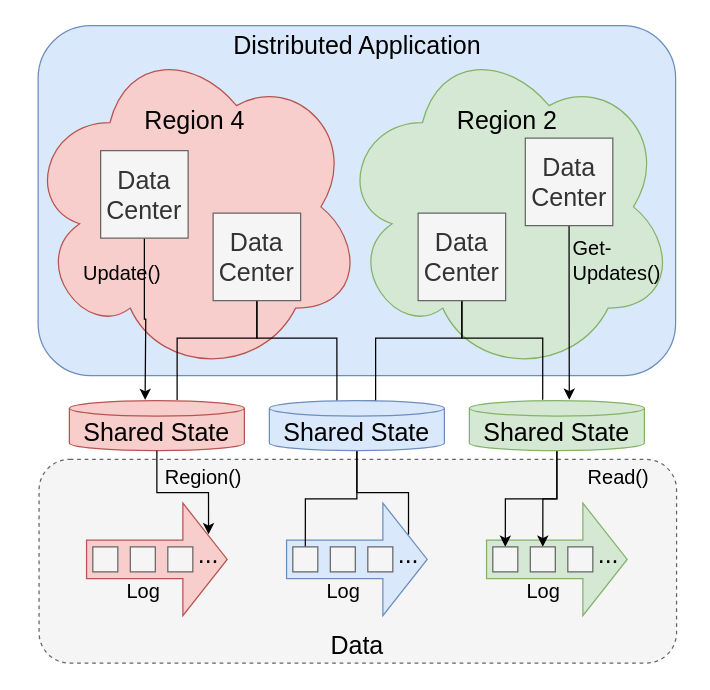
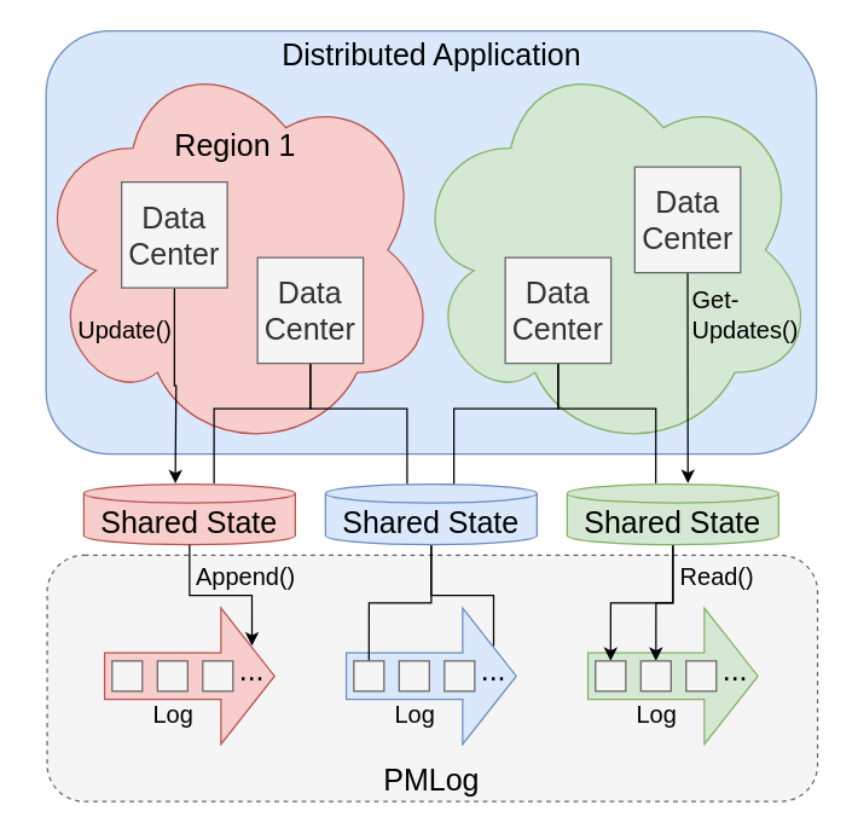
  <mxCell id="0" />
  <mxCell id="1" parent="0" />
  <mxCell id="2" value="" style="rounded=1;whiteSpace=wrap;html=1;fontSize=16;fillColor=#f5f5f5;align=left;dashed=1;strokeColor=#666666;fontColor=#333333;" vertex="1" parent="1"><mxGeometry x="30.75" y="367" width="510" height="163" as="geometry" /></mxCell>
  <mxCell id="3" value="" style="shape=singleArrow;whiteSpace=wrap;html=1;arrowWidth=0.342;arrowSize=0.315;fontSize=20;fillColor=#d5e8d4;strokeColor=#82b366;" vertex="1" parent="1"><mxGeometry x="388.75" y="402" width="112.5" height="90" as="geometry" /></mxCell>
  <mxCell id="4" value="" style="shape=singleArrow;whiteSpace=wrap;html=1;arrowWidth=0.342;arrowSize=0.315;fontSize=20;fillColor=#f8cecc;strokeColor=#b85450;" vertex="1" parent="1"><mxGeometry x="68.75" y="402" width="112.5" height="90" as="geometry" /></mxCell>
  <mxCell id="5" value="" style="shape=singleArrow;whiteSpace=wrap;html=1;arrowWidth=0.342;arrowSize=0.315;fontSize=20;fillColor=#dae8fc;strokeColor=#6c8ebf;" vertex="1" parent="1"><mxGeometry x="228.75" y="402" width="112.5" height="90" as="geometry" /></mxCell>
  <mxCell id="6" value="" style="rounded=1;whiteSpace=wrap;html=1;fontSize=20;fillColor=#dae8fc;strokeColor=#6c8ebf;" vertex="1" parent="1"><mxGeometry x="30" y="20" width="510" height="280" as="geometry" /></mxCell>
  <mxCell id="7" value="" style="ellipse;shape=cloud;whiteSpace=wrap;html=1;fillColor=#f8cecc;strokeColor=#b85450;" vertex="1" parent="1"><mxGeometry x="20" y="30" width="270" height="270" as="geometry" /></mxCell>
  <mxCell id="8" style="edgeStyle=orthogonalEdgeStyle;rounded=0;orthogonalLoop=1;jettySize=auto;html=1;exitX=0.5;exitY=1;exitDx=0;exitDy=0;entryX=0.397;entryY=-0.01;entryDx=0;entryDy=0;entryPerimeter=0;fontSize=20;" edge="1" parent="1" source="9"><mxGeometry relative="1" as="geometry"><mxPoint x="115.58" y="319.5" as="targetPoint" /></mxGeometry></mxCell>
  <mxCell id="9" value="&lt;font style=&quot;font-size: 20px&quot;&gt;Data&lt;br&gt;Center&lt;/font&gt;" style="whiteSpace=wrap;html=1;aspect=fixed;fillColor=#f5f5f5;strokeColor=#666666;fontColor=#333333;" vertex="1" parent="1"><mxGeometry x="80" y="120" width="70" height="70" as="geometry" /></mxCell>
  <mxCell id="10" style="edgeStyle=orthogonalEdgeStyle;rounded=0;orthogonalLoop=1;jettySize=auto;html=1;exitX=0.5;exitY=1;exitDx=0;exitDy=0;fontSize=20;entryX=0.58;entryY=-0.01;entryDx=0;entryDy=0;entryPerimeter=0;endArrow=none;endFill=0;" edge="1" parent="1" source="12"><mxGeometry relative="1" as="geometry"><mxPoint x="141.2" y="319.5" as="targetPoint" /><Array as="points"><mxPoint x="205" y="270" /><mxPoint x="141" y="270" /></Array></mxGeometry></mxCell>
  <mxCell id="11" style="edgeStyle=orthogonalEdgeStyle;rounded=0;orthogonalLoop=1;jettySize=auto;html=1;exitX=0.5;exitY=1;exitDx=0;exitDy=0;fontSize=16;endArrow=none;endFill=0;entryX=0.386;entryY=0;entryDx=0;entryDy=0;entryPerimeter=0;" edge="1" parent="1" source="12" target="22"><mxGeometry relative="1" as="geometry"><mxPoint x="269" y="310" as="targetPoint" /><Array as="points"><mxPoint x="205" y="270" /><mxPoint x="269" y="270" /></Array></mxGeometry></mxCell>
  <mxCell id="12" value="&lt;font style=&quot;font-size: 20px&quot;&gt;Data&lt;br&gt;Center&lt;/font&gt;" style="whiteSpace=wrap;html=1;aspect=fixed;fillColor=#f5f5f5;strokeColor=#666666;fontColor=#333333;" vertex="1" parent="1"><mxGeometry x="170" y="170" width="70" height="70" as="geometry" /></mxCell>
  <mxCell id="13" value="" style="ellipse;shape=cloud;whiteSpace=wrap;html=1;fillColor=#d5e8d4;strokeColor=#82b366;" vertex="1" parent="1"><mxGeometry x="270" y="30" width="270" height="270" as="geometry" /></mxCell>
  <mxCell id="14" style="edgeStyle=orthogonalEdgeStyle;rounded=0;orthogonalLoop=1;jettySize=auto;html=1;exitX=0.5;exitY=1;exitDx=0;exitDy=0;entryX=0.419;entryY=-0.015;entryDx=0;entryDy=0;entryPerimeter=0;fontSize=20;endArrow=none;endFill=0;" edge="1" parent="1" source="16"><mxGeometry relative="1" as="geometry"><mxPoint x="433.66" y="319.25" as="targetPoint" /><Array as="points"><mxPoint x="369" y="270" /><mxPoint x="434" y="270" /></Array></mxGeometry></mxCell>
  <mxCell id="15" style="edgeStyle=orthogonalEdgeStyle;rounded=0;orthogonalLoop=1;jettySize=auto;html=1;exitX=0.5;exitY=1;exitDx=0;exitDy=0;entryX=0.543;entryY=0.008;entryDx=0;entryDy=0;entryPerimeter=0;fontSize=16;endArrow=none;endFill=0;" edge="1" parent="1" source="16" target="22"><mxGeometry relative="1" as="geometry"><Array as="points"><mxPoint x="369" y="270" /><mxPoint x="300" y="270" /><mxPoint x="300" y="320" /></Array></mxGeometry></mxCell>
  <mxCell id="16" value="&lt;font style=&quot;font-size: 20px&quot;&gt;Data&lt;br&gt;Center&lt;/font&gt;" style="whiteSpace=wrap;html=1;aspect=fixed;fillColor=#f5f5f5;strokeColor=#666666;fontColor=#333333;" vertex="1" parent="1"><mxGeometry x="334" y="170" width="70" height="70" as="geometry" /></mxCell>
  <mxCell id="17" style="edgeStyle=orthogonalEdgeStyle;rounded=0;orthogonalLoop=1;jettySize=auto;html=1;exitX=0.5;exitY=1;exitDx=0;exitDy=0;entryX=0.571;entryY=-0.012;entryDx=0;entryDy=0;entryPerimeter=0;fontSize=20;startArrow=none;startFill=0;endArrow=classic;endFill=1;" edge="1" parent="1" source="18"><mxGeometry relative="1" as="geometry"><mxPoint x="454.94" y="319.4" as="targetPoint" /></mxGeometry></mxCell>
  <mxCell id="18" value="&lt;font style=&quot;font-size: 20px&quot;&gt;Data&lt;br&gt;Center&lt;/font&gt;" style="whiteSpace=wrap;html=1;aspect=fixed;fillColor=#f5f5f5;strokeColor=#666666;fontColor=#333333;" vertex="1" parent="1"><mxGeometry x="419.75" y="110" width="70" height="70" as="geometry" /></mxCell>
  <mxCell id="19" value="Distributed Application" style="text;html=1;align=center;verticalAlign=middle;resizable=0;points=[];autosize=1;strokeColor=none;fillColor=none;fontSize=20;" vertex="1" parent="1"><mxGeometry x="180" y="20" width="210" height="30" as="geometry" /></mxCell>
  <mxCell id="20" style="edgeStyle=orthogonalEdgeStyle;rounded=0;orthogonalLoop=1;jettySize=auto;html=1;exitX=0.5;exitY=1;exitDx=0;exitDy=0;exitPerimeter=0;entryX=0.5;entryY=0;entryDx=0;entryDy=0;fontSize=16;startArrow=none;startFill=0;endArrow=none;endFill=0;" edge="1" parent="1" source="22" target="26"><mxGeometry relative="1" as="geometry" /></mxCell>
  <mxCell id="21" style="edgeStyle=orthogonalEdgeStyle;rounded=0;orthogonalLoop=1;jettySize=auto;html=1;exitX=0.5;exitY=1;exitDx=0;exitDy=0;exitPerimeter=0;fontSize=16;startArrow=none;startFill=0;endArrow=none;endFill=0;" edge="1" parent="1" source="22" target="29"><mxGeometry relative="1" as="geometry" /></mxCell>
  <mxCell id="22" value="Shared State" style="shape=cylinder3;whiteSpace=wrap;html=1;boundedLbl=1;backgroundOutline=1;size=6.167;fontSize=20;fillColor=#dae8fc;strokeColor=#6c8ebf;" vertex="1" parent="1"><mxGeometry x="215" y="320" width="140" height="40" as="geometry" /></mxCell>
- <mxCell id="23" value="Data" style="text;html=1;align=center;verticalAlign=middle;resizable=0;points=[];autosize=1;strokeColor=none;fillColor=none;fontSize=20;" vertex="1" parent="1"><mxGeometry x="245" y="500" width="80" height="30" as="geometry" /></mxCell>
- <mxCell id="24" value="Region 4" style="text;html=1;align=center;verticalAlign=middle;resizable=0;points=[];autosize=1;strokeColor=none;fillColor=none;fontSize=20;" vertex="1" parent="1"><mxGeometry x="105" y="80" width="100" height="30" as="geometry" /></mxCell>
- <mxCell id="25" value="Region 2" style="text;html=1;align=center;verticalAlign=middle;resizable=0;points=[];autosize=1;strokeColor=none;fillColor=none;fontSize=20;" vertex="1" parent="1"><mxGeometry x="355" y="80" width="100" height="30" as="geometry" /></mxCell>
+ <mxCell id="23" value="PMLog" style="text;html=1;align=center;verticalAlign=middle;resizable=0;points=[];autosize=1;strokeColor=none;fillColor=none;fontSize=20;" vertex="1" parent="1"><mxGeometry x="245" y="500" width="80" height="30" as="geometry" /></mxCell>
+ <mxCell id="24" value="Region 1" style="text;html=1;align=center;verticalAlign=middle;resizable=0;points=[];autosize=1;strokeColor=none;fillColor=none;fontSize=20;" vertex="1" parent="1"><mxGeometry x="105" y="80" width="100" height="30" as="geometry" /></mxCell>
  <mxCell id="26" value="" style="whiteSpace=wrap;html=1;aspect=fixed;fontSize=20;fillColor=#f5f5f5;strokeColor=#666666;fontColor=#333333;" vertex="1" parent="1"><mxGeometry x="233.75" y="437" width="20" height="20" as="geometry" /></mxCell>
  <mxCell id="27" value="" style="whiteSpace=wrap;html=1;aspect=fixed;fontSize=20;fillColor=#f5f5f5;strokeColor=#666666;fontColor=#333333;" vertex="1" parent="1"><mxGeometry x="263.75" y="437" width="20" height="20" as="geometry" /></mxCell>
  <mxCell id="28" value="" style="whiteSpace=wrap;html=1;aspect=fixed;fontSize=20;fillColor=#f5f5f5;strokeColor=#666666;fontColor=#333333;" vertex="1" parent="1"><mxGeometry x="293.75" y="437" width="20" height="20" as="geometry" /></mxCell>
  <mxCell id="29" value="..." style="text;html=1;align=center;verticalAlign=middle;resizable=0;points=[];autosize=1;strokeColor=none;fillColor=none;fontSize=20;" vertex="1" parent="1"><mxGeometry x="311.25" y="427" width="30" height="30" as="geometry" /></mxCell>
  <mxCell id="30" value="Shared State" style="shape=cylinder3;whiteSpace=wrap;html=1;boundedLbl=1;backgroundOutline=1;size=6.167;fontSize=20;fillColor=#f8cecc;strokeColor=#b85450;" vertex="1" parent="1"><mxGeometry x="55" y="320" width="140" height="40" as="geometry" /></mxCell>
  <mxCell id="31" style="edgeStyle=orthogonalEdgeStyle;rounded=0;orthogonalLoop=1;jettySize=auto;html=1;exitX=0.5;exitY=1;exitDx=0;exitDy=0;exitPerimeter=0;entryX=0.5;entryY=0;entryDx=0;entryDy=0;fontSize=16;startArrow=none;startFill=0;endArrow=classic;endFill=1;" edge="1" parent="1" source="33" target="38"><mxGeometry relative="1" as="geometry" /></mxCell>
  <mxCell id="32" style="edgeStyle=orthogonalEdgeStyle;rounded=0;orthogonalLoop=1;jettySize=auto;html=1;exitX=0.5;exitY=1;exitDx=0;exitDy=0;exitPerimeter=0;entryX=0.5;entryY=0;entryDx=0;entryDy=0;fontSize=16;startArrow=none;startFill=0;endArrow=classic;endFill=1;" edge="1" parent="1" source="33" target="39"><mxGeometry relative="1" as="geometry" /></mxCell>
  <mxCell id="33" value="Shared State" style="shape=cylinder3;whiteSpace=wrap;html=1;boundedLbl=1;backgroundOutline=1;size=6.167;fontSize=20;fillColor=#d5e8d4;strokeColor=#82b366;" vertex="1" parent="1"><mxGeometry x="375" y="320" width="140" height="40" as="geometry" /></mxCell>
  <mxCell id="34" value="" style="whiteSpace=wrap;html=1;aspect=fixed;fontSize=20;fillColor=#f5f5f5;strokeColor=#666666;fontColor=#333333;" vertex="1" parent="1"><mxGeometry x="73.75" y="437" width="20" height="20" as="geometry" /></mxCell>
  <mxCell id="35" value="" style="whiteSpace=wrap;html=1;aspect=fixed;fontSize=20;fillColor=#f5f5f5;strokeColor=#666666;fontColor=#333333;" vertex="1" parent="1"><mxGeometry x="103.75" y="437" width="20" height="20" as="geometry" /></mxCell>
  <mxCell id="36" value="" style="whiteSpace=wrap;html=1;aspect=fixed;fontSize=20;fillColor=#f5f5f5;strokeColor=#666666;fontColor=#333333;" vertex="1" parent="1"><mxGeometry x="133.75" y="437" width="20" height="20" as="geometry" /></mxCell>
  <mxCell id="37" value="..." style="text;html=1;align=center;verticalAlign=middle;resizable=0;points=[];autosize=1;strokeColor=none;fillColor=none;fontSize=20;" vertex="1" parent="1"><mxGeometry x="151.25" y="427" width="30" height="30" as="geometry" /></mxCell>
  <mxCell id="38" value="" style="whiteSpace=wrap;html=1;aspect=fixed;fontSize=20;fillColor=#f5f5f5;strokeColor=#666666;fontColor=#333333;" vertex="1" parent="1"><mxGeometry x="393.75" y="437" width="20" height="20" as="geometry" /></mxCell>
  <mxCell id="39" value="" style="whiteSpace=wrap;html=1;aspect=fixed;fontSize=20;fillColor=#f5f5f5;strokeColor=#666666;fontColor=#333333;" vertex="1" parent="1"><mxGeometry x="423.75" y="437" width="20" height="20" as="geometry" /></mxCell>
  <mxCell id="40" value="" style="whiteSpace=wrap;html=1;aspect=fixed;fontSize=20;fillColor=#f5f5f5;strokeColor=#666666;fontColor=#333333;" vertex="1" parent="1"><mxGeometry x="453.75" y="437" width="20" height="20" as="geometry" /></mxCell>
  <mxCell id="41" value="..." style="text;html=1;align=center;verticalAlign=middle;resizable=0;points=[];autosize=1;strokeColor=none;fillColor=none;fontSize=20;" vertex="1" parent="1"><mxGeometry x="471.25" y="427" width="30" height="30" as="geometry" /></mxCell>
- <mxCell id="42" value="Update()" style="text;html=1;align=center;verticalAlign=middle;resizable=0;points=[];autosize=1;strokeColor=none;fillColor=none;fontSize=16;" vertex="1" parent="1"><mxGeometry x="56.75" y="208" width="80" height="20" as="geometry" /></mxCell>
+ <mxCell id="42" value="Update()" style="text;html=1;align=center;verticalAlign=middle;resizable=0;points=[];autosize=1;strokeColor=none;fillColor=none;fontSize=16;" vertex="1" parent="1"><mxGeometry x="41.75" y="208" width="80" height="20" as="geometry" /></mxCell>
  <mxCell id="43" value="Get-&lt;br&gt;Updates()" style="text;html=1;align=left;verticalAlign=middle;resizable=0;points=[];autosize=1;strokeColor=none;fillColor=none;fontSize=16;" vertex="1" parent="1"><mxGeometry x="455.75" y="188" width="90" height="40" as="geometry" /></mxCell>
  <mxCell id="44" value="" style="endArrow=classic;html=1;rounded=0;fontSize=16;edgeStyle=orthogonalEdgeStyle;exitX=0.5;exitY=1;exitDx=0;exitDy=0;exitPerimeter=0;entryX=0.503;entryY=0;entryDx=0;entryDy=0;entryPerimeter=0;" edge="1" parent="1" source="30" target="37"><mxGeometry width="50" height="50" relative="1" as="geometry"><mxPoint x="190" y="400" as="sourcePoint" /><mxPoint x="240" y="350" as="targetPoint" /></mxGeometry></mxCell>
- <mxCell id="45" value="Region()" style="text;html=1;align=center;verticalAlign=middle;resizable=0;points=[];autosize=1;strokeColor=none;fillColor=none;fontSize=16;" vertex="1" parent="1"><mxGeometry x="121.75" y="371" width="80" height="20" as="geometry" /></mxCell>
- <mxCell id="46" value="Read()" style="text;html=1;align=center;verticalAlign=middle;resizable=0;points=[];autosize=1;strokeColor=none;fillColor=none;fontSize=16;" vertex="1" parent="1"><mxGeometry x="463.75" y="371" width="60" height="20" as="geometry" /></mxCell>
+ <mxCell id="45" value="Append()" style="text;html=1;align=center;verticalAlign=middle;resizable=0;points=[];autosize=1;strokeColor=none;fillColor=none;fontSize=16;" vertex="1" parent="1"><mxGeometry x="121.75" y="371" width="80" height="20" as="geometry" /></mxCell>
+ <mxCell id="46" value="Read()" style="text;html=1;align=center;verticalAlign=middle;resizable=0;points=[];autosize=1;strokeColor=none;fillColor=none;fontSize=16;" vertex="1" parent="1"><mxGeometry x="443.75" y="371" width="60" height="20" as="geometry" /></mxCell>
  <mxCell id="47" value="Log" style="text;html=1;align=center;verticalAlign=middle;resizable=0;points=[];autosize=1;strokeColor=none;fillColor=none;fontSize=16;" vertex="1" parent="1"><mxGeometry x="93.75" y="462" width="40" height="20" as="geometry" /></mxCell>
  <mxCell id="48" value="Log" style="text;html=1;align=center;verticalAlign=middle;resizable=0;points=[];autosize=1;strokeColor=none;fillColor=none;fontSize=16;" vertex="1" parent="1"><mxGeometry x="253.75" y="462" width="40" height="20" as="geometry" /></mxCell>
  <mxCell id="49" value="Log" style="text;html=1;align=center;verticalAlign=middle;resizable=0;points=[];autosize=1;strokeColor=none;fillColor=none;fontSize=16;" vertex="1" parent="1"><mxGeometry x="413.75" y="462" width="40" height="20" as="geometry" /></mxCell>
